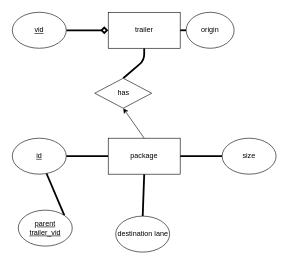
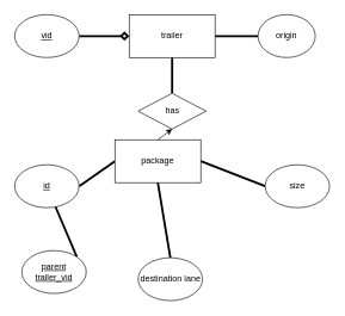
  <mxCell id="0" />
  <mxCell id="1" parent="0" />
  <mxCell id="2" style="edgeStyle=none;html=1;exitX=0.5;exitY=1;exitDx=0;exitDy=0;entryX=0.5;entryY=0;entryDx=0;entryDy=0;strokeWidth=3;endArrow=none;endFill=0;" edge="1" parent="1" source="4" target="14"><mxGeometry relative="1" as="geometry"><Array as="points"><mxPoint x="240" y="100" /></Array></mxGeometry></mxCell>
  <mxCell id="3" style="edgeStyle=none;html=1;exitX=1;exitY=0.5;exitDx=0;exitDy=0;entryX=0;entryY=0.5;entryDx=0;entryDy=0;strokeWidth=3;endArrow=none;endFill=0;" edge="1" parent="1" source="4" target="18"><mxGeometry relative="1" as="geometry" /></mxCell>
  <mxCell id="4" value="trailer" style="rounded=0;whiteSpace=wrap;html=1;" vertex="1" parent="1"><mxGeometry x="180" y="20" width="120" height="60" as="geometry" /></mxCell>
  <mxCell id="5" style="edgeStyle=none;html=1;exitX=0;exitY=0.5;exitDx=0;exitDy=0;entryX=1;entryY=0.5;entryDx=0;entryDy=0;endArrow=none;endFill=0;strokeWidth=3;" edge="1" parent="1" source="8" target="9"><mxGeometry relative="1" as="geometry" /></mxCell>
  <mxCell id="6" style="edgeStyle=none;html=1;exitX=0.5;exitY=1;exitDx=0;exitDy=0;entryX=0.5;entryY=0;entryDx=0;entryDy=0;strokeWidth=3;endArrow=none;endFill=0;" edge="1" parent="1" source="8" target="12"><mxGeometry relative="1" as="geometry" /></mxCell>
  <mxCell id="7" style="edgeStyle=none;html=1;exitX=1;exitY=0.5;exitDx=0;exitDy=0;strokeWidth=3;endArrow=none;endFill=0;" edge="1" parent="1" source="8"><mxGeometry relative="1" as="geometry"><mxPoint x="370" y="259.897" as="targetPoint" /></mxGeometry></mxCell>
- <mxCell id="8" value="package" style="rounded=0;whiteSpace=wrap;html=1;" vertex="1" parent="1"><mxGeometry x="180" y="230" width="120" height="60" as="geometry" /></mxCell>
+ <mxCell id="8" value="package" style="rounded=0;whiteSpace=wrap;html=1;" vertex="1" parent="1"><mxGeometry x="160" y="195" width="120" height="60" as="geometry" /></mxCell>
  <mxCell id="9" value="&lt;u&gt;id&lt;/u&gt;" style="ellipse;whiteSpace=wrap;html=1;" vertex="1" parent="1"><mxGeometry x="20" y="230" width="90" height="60" as="geometry" /></mxCell>
  <mxCell id="10" style="edgeStyle=none;html=1;exitX=1;exitY=0.5;exitDx=0;exitDy=0;entryX=0;entryY=0.5;entryDx=0;entryDy=0;strokeWidth=3;endArrow=diamond;endFill=0;" edge="1" parent="1" source="11" target="4"><mxGeometry relative="1" as="geometry" /></mxCell>
  <mxCell id="11" value="&lt;u&gt;vid&lt;/u&gt;" style="ellipse;whiteSpace=wrap;html=1;" vertex="1" parent="1"><mxGeometry x="20" y="20" width="90" height="60" as="geometry" /></mxCell>
  <mxCell id="12" value="destination lane" style="ellipse;whiteSpace=wrap;html=1;" vertex="1" parent="1"><mxGeometry x="192.5" y="360" width="90" height="60" as="geometry" /></mxCell>
  <mxCell id="13" style="edgeStyle=none;html=1;entryX=0.5;entryY=1;entryDx=0;entryDy=0;strokeWidth=1;endArrow=classic;endFill=1;exitX=0.5;exitY=0;exitDx=0;exitDy=0;" edge="1" parent="1" source="8" target="14"><mxGeometry relative="1" as="geometry"><mxPoint x="270" y="200" as="sourcePoint" /></mxGeometry></mxCell>
- <mxCell id="14" value="has" style="rhombus;whiteSpace=wrap;html=1;" vertex="1" parent="1"><mxGeometry x="157.5" y="130" width="95" height="50" as="geometry" /></mxCell>
+ <mxCell id="14" value="has" style="rhombus;whiteSpace=wrap;html=1;" vertex="1" parent="1"><mxGeometry x="192.5" y="130" width="95" height="50" as="geometry" /></mxCell>
  <mxCell id="15" value="size" style="ellipse;whiteSpace=wrap;html=1;" vertex="1" parent="1"><mxGeometry x="370" y="230" width="90" height="60" as="geometry" /></mxCell>
  <mxCell id="16" style="edgeStyle=none;html=1;exitX=1;exitY=0;exitDx=0;exitDy=0;strokeWidth=3;endArrow=none;endFill=0;" edge="1" parent="1" source="17" target="9"><mxGeometry relative="1" as="geometry" /></mxCell>
  <mxCell id="17" value="&lt;u&gt;parent trailer_vid&lt;/u&gt;" style="ellipse;whiteSpace=wrap;html=1;" vertex="1" parent="1"><mxGeometry x="30" y="350" width="90" height="60" as="geometry" /></mxCell>
- <mxCell id="18" value="origin" style="ellipse;whiteSpace=wrap;html=1;" vertex="1" parent="1"><mxGeometry x="310" y="20" width="80" height="60" as="geometry" /></mxCell>
+ <mxCell id="18" value="origin" style="ellipse;whiteSpace=wrap;html=1;" vertex="1" parent="1"><mxGeometry x="360" y="20" width="80" height="60" as="geometry" /></mxCell>
